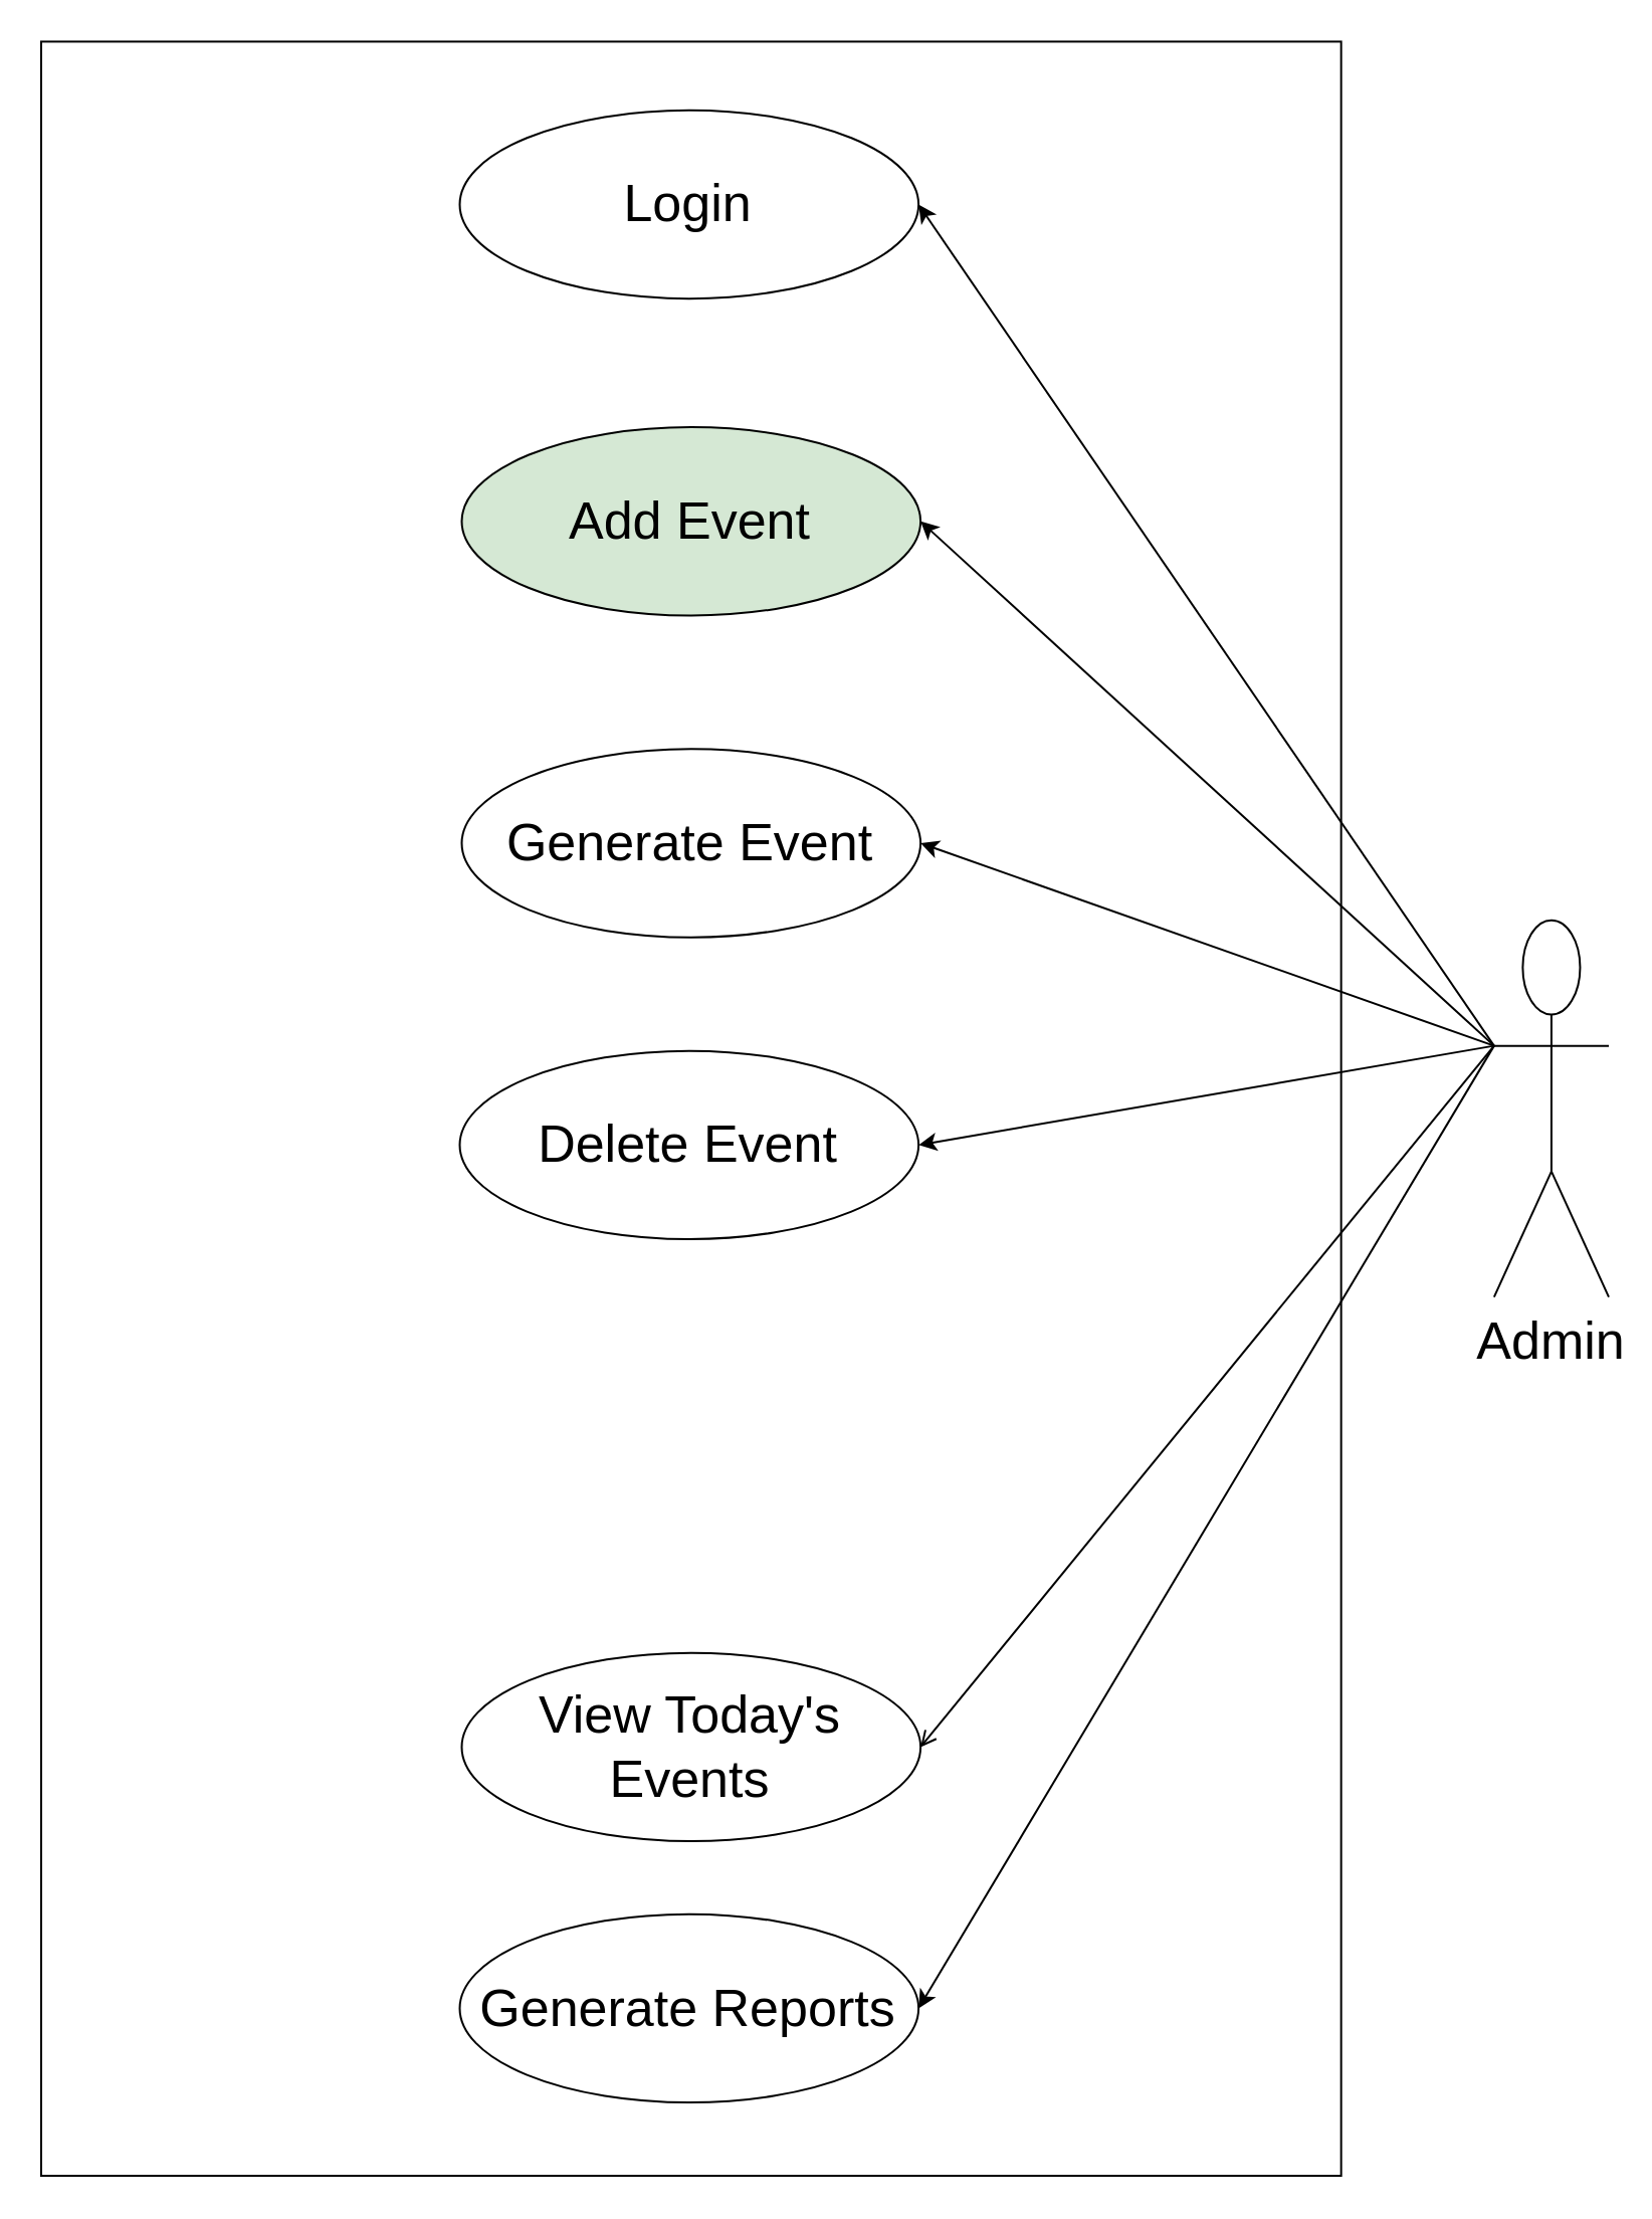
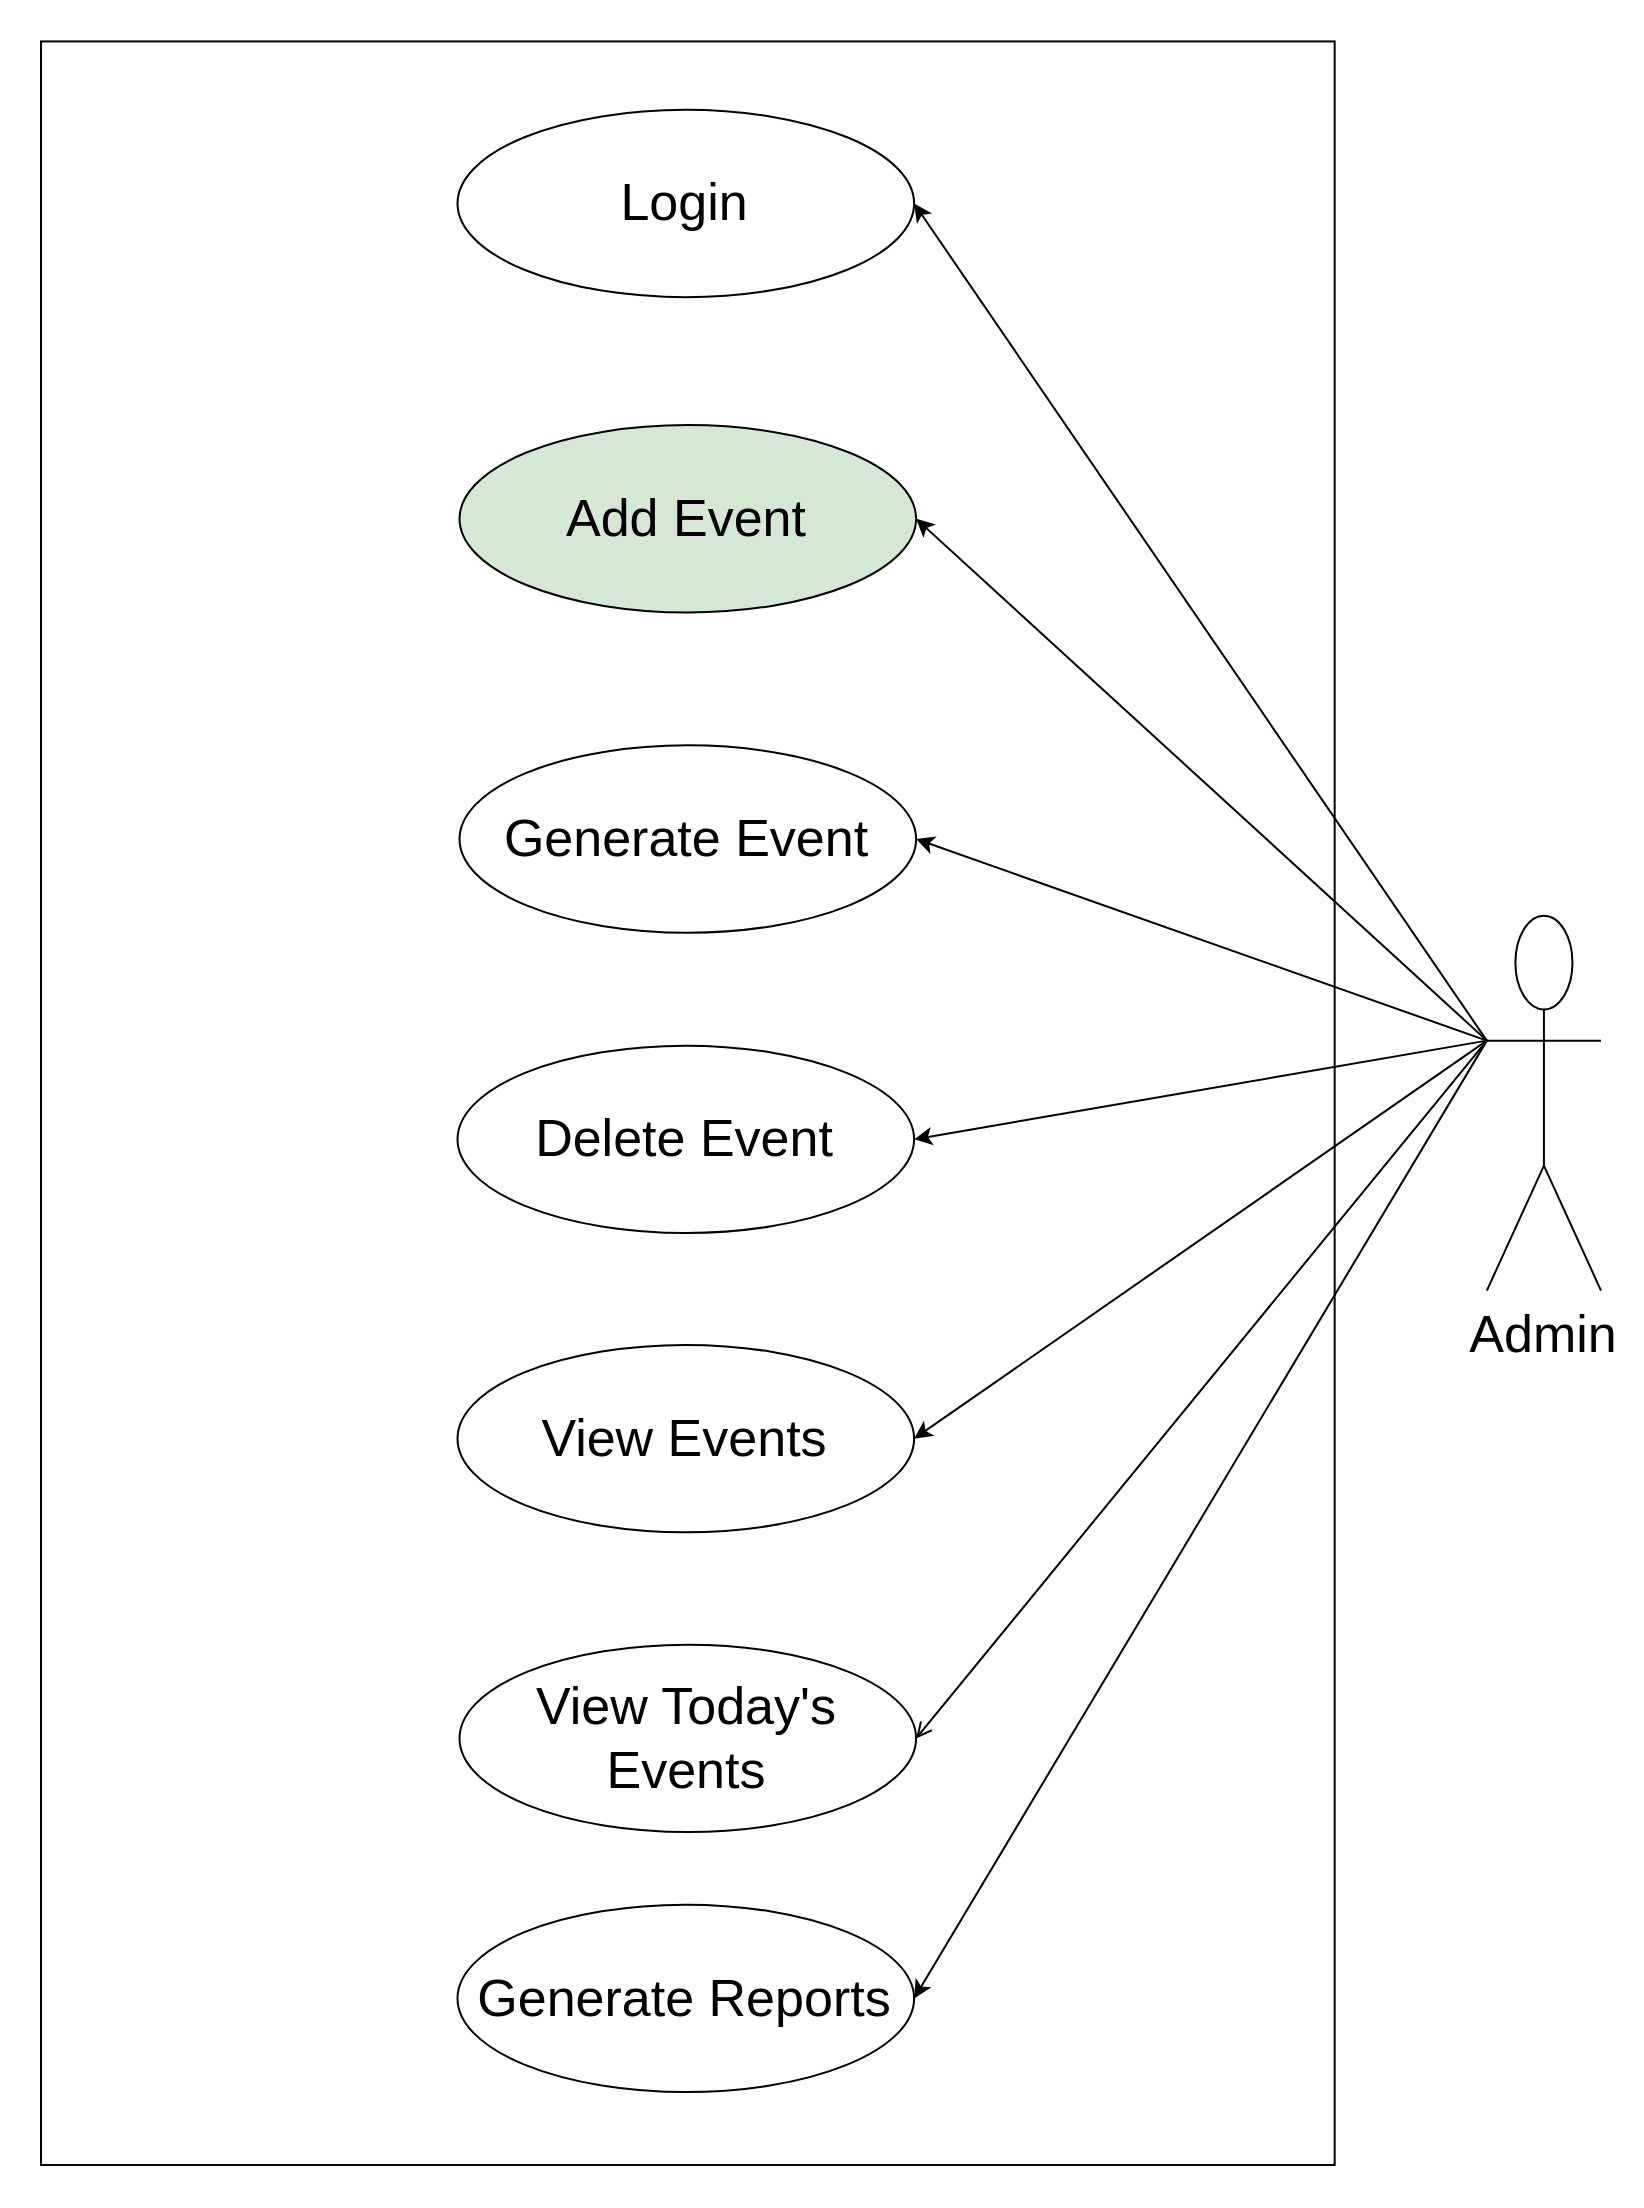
  <mxCell id="0" />
  <mxCell id="1" parent="0" />
  <mxCell id="2" value="" style="rounded=0;whiteSpace=wrap;html=1;" parent="1" vertex="1"><mxGeometry x="20" y="20.212" width="646.829" height="1061.788" as="geometry" /></mxCell>
  <mxCell id="3" value="Admin" style="shape=umlActor;verticalLabelPosition=bottom;labelBackgroundColor=#ffffff;verticalAlign=top;html=1;outlineConnect=0;fontSize=26;" parent="1" vertex="1"><mxGeometry x="742.927" y="457.419" width="57.073" height="187.374" as="geometry" /></mxCell>
  <mxCell id="4" value="Login" style="ellipse;whiteSpace=wrap;html=1;fontSize=26;" parent="1" vertex="1"><mxGeometry x="228.268" y="54.408" width="228.293" height="93.687" as="geometry" /></mxCell>
  <mxCell id="5" value="Add Event" style="ellipse;whiteSpace=wrap;html=1;fontSize=26;fillColor=#d5e8d4;" parent="1" vertex="1"><mxGeometry x="229.268" y="212.045" width="228.293" height="93.687" as="geometry" /></mxCell>
  <mxCell id="6" value="Generate Event" style="ellipse;whiteSpace=wrap;html=1;fontSize=26;" parent="1" vertex="1"><mxGeometry x="229.268" y="372.19" width="228.293" height="93.687" as="geometry" /></mxCell>
  <mxCell id="7" value="Delete Event" style="ellipse;whiteSpace=wrap;html=1;fontSize=26;" parent="1" vertex="1"><mxGeometry x="228.268" y="522.335" width="228.293" height="93.687" as="geometry" /></mxCell>
+ <mxCell id="8" value="View Events" style="ellipse;whiteSpace=wrap;html=1;fontSize=26;" parent="1" vertex="1"><mxGeometry x="228.268" y="671.98" width="228.293" height="93.687" as="geometry" /></mxCell>
  <mxCell id="9" value="View Today's Events" style="ellipse;whiteSpace=wrap;html=1;fontSize=26;" parent="1" vertex="1"><mxGeometry x="229.268" y="821.855" width="228.293" height="93.687" as="geometry" /></mxCell>
  <mxCell id="10" value="" style="endArrow=classic;html=1;exitX=0;exitY=0.333;exitDx=0;exitDy=0;exitPerimeter=0;entryX=1;entryY=0.5;entryDx=0;entryDy=0;" parent="1" source="3" target="4" edge="1"><mxGeometry width="50" height="50" relative="1" as="geometry"><mxPoint x="20" y="1331.832" as="sourcePoint" /><mxPoint x="723.902" y="207.587" as="targetPoint" /></mxGeometry></mxCell>
  <mxCell id="11" value="" style="endArrow=classic;html=1;exitX=0;exitY=0.333;exitDx=0;exitDy=0;exitPerimeter=0;entryX=1;entryY=0.5;entryDx=0;entryDy=0;" parent="1" source="3" target="7" edge="1"><mxGeometry width="50" height="50" relative="1" as="geometry"><mxPoint x="786.683" y="707.251" as="sourcePoint" /><mxPoint x="476.585" y="179.48" as="targetPoint" /></mxGeometry></mxCell>
+ <mxCell id="12" value="" style="endArrow=classic;html=1;entryX=1;entryY=0.5;entryDx=0;entryDy=0;exitX=0;exitY=0.333;exitDx=0;exitDy=0;exitPerimeter=0;" parent="1" source="3" target="8" edge="1"><mxGeometry width="50" height="50" relative="1" as="geometry"><mxPoint x="767.659" y="676.022" as="sourcePoint" /><mxPoint x="495.61" y="210.709" as="targetPoint" /></mxGeometry></mxCell>
  <mxCell id="13" value="" style="endArrow=classic;html=1;exitX=0;exitY=0.333;exitDx=0;exitDy=0;exitPerimeter=0;entryX=1;entryY=0.5;entryDx=0;entryDy=0;" parent="1" source="3" target="6" edge="1"><mxGeometry width="50" height="50" relative="1" as="geometry"><mxPoint x="824.732" y="769.709" as="sourcePoint" /><mxPoint x="514.634" y="241.939" as="targetPoint" /></mxGeometry></mxCell>
  <mxCell id="14" value="" style="endArrow=open;html=1;entryX=1;entryY=0.5;entryDx=0;entryDy=0;exitX=0;exitY=0.333;exitDx=0;exitDy=0;exitPerimeter=0;" parent="1" source="3" target="9" edge="1"><mxGeometry width="50" height="50" relative="1" as="geometry"><mxPoint x="761.951" y="676.022" as="sourcePoint" /><mxPoint x="533.659" y="273.168" as="targetPoint" /></mxGeometry></mxCell>
  <mxCell id="15" value="" style="endArrow=classic;html=1;entryX=1;entryY=0.5;entryDx=0;entryDy=0;exitX=0;exitY=0.333;exitDx=0;exitDy=0;exitPerimeter=0;" parent="1" source="3" target="5" edge="1"><mxGeometry width="50" height="50" relative="1" as="geometry"><mxPoint x="761.951" y="676.022" as="sourcePoint" /><mxPoint x="552.683" y="304.397" as="targetPoint" /></mxGeometry></mxCell>
  <mxCell id="16" value="Generate Reports" style="ellipse;whiteSpace=wrap;html=1;fontSize=26;" vertex="1" parent="1"><mxGeometry x="228.268" y="951.855" width="228.293" height="93.687" as="geometry" /></mxCell>
  <mxCell id="17" value="" style="endArrow=classic;html=1;entryX=1;entryY=0.5;entryDx=0;entryDy=0;exitX=0;exitY=0.333;exitDx=0;exitDy=0;exitPerimeter=0;" edge="1" parent="1" source="3" target="16"><mxGeometry width="50" height="50" relative="1" as="geometry"><mxPoint x="740" y="522" as="sourcePoint" /><mxPoint x="70" y="1102" as="targetPoint" /></mxGeometry></mxCell>
